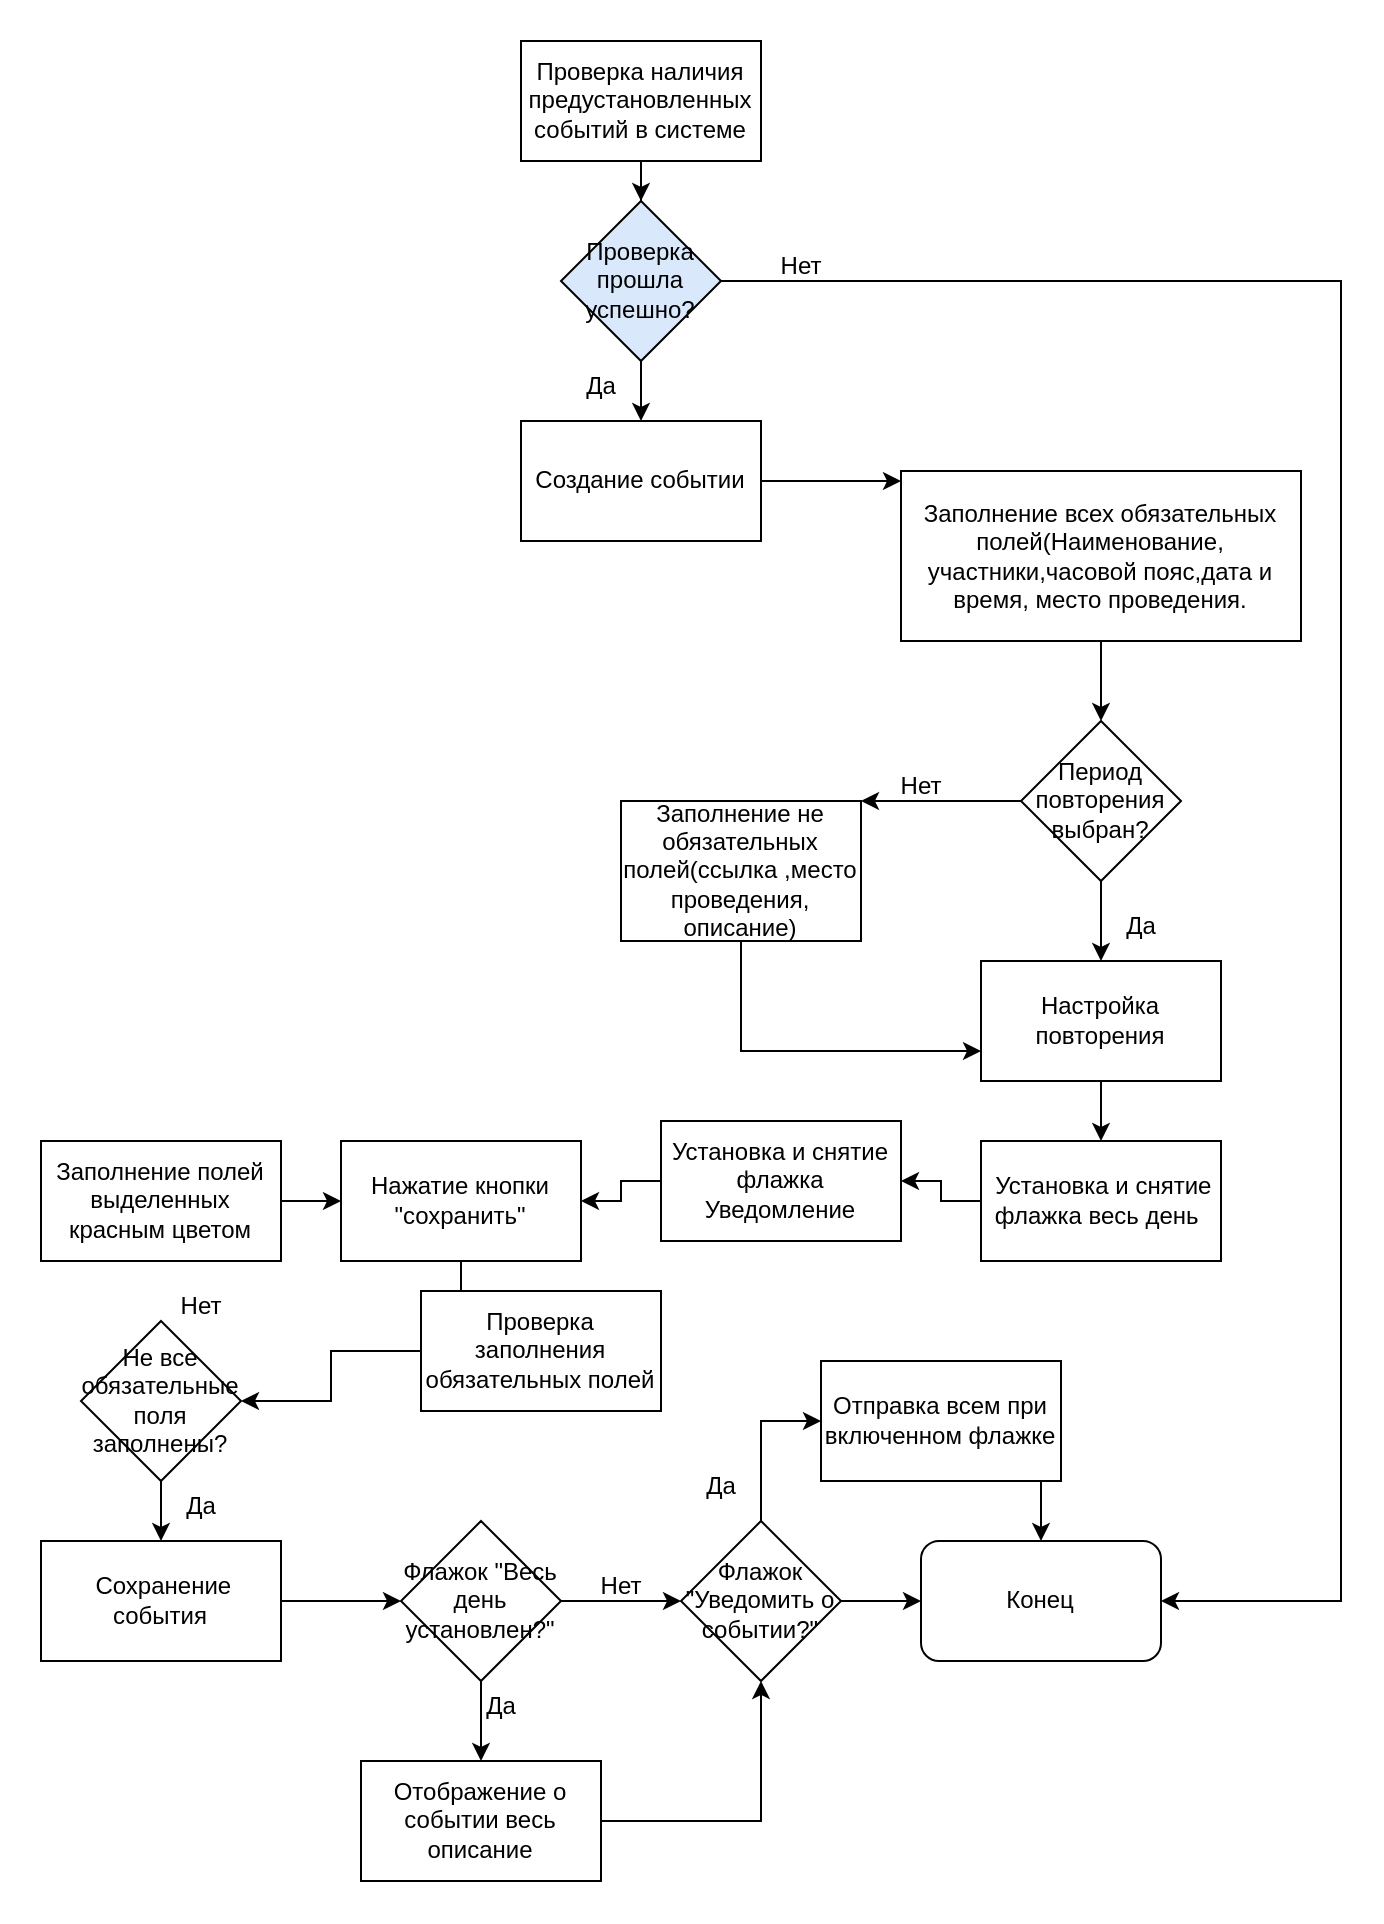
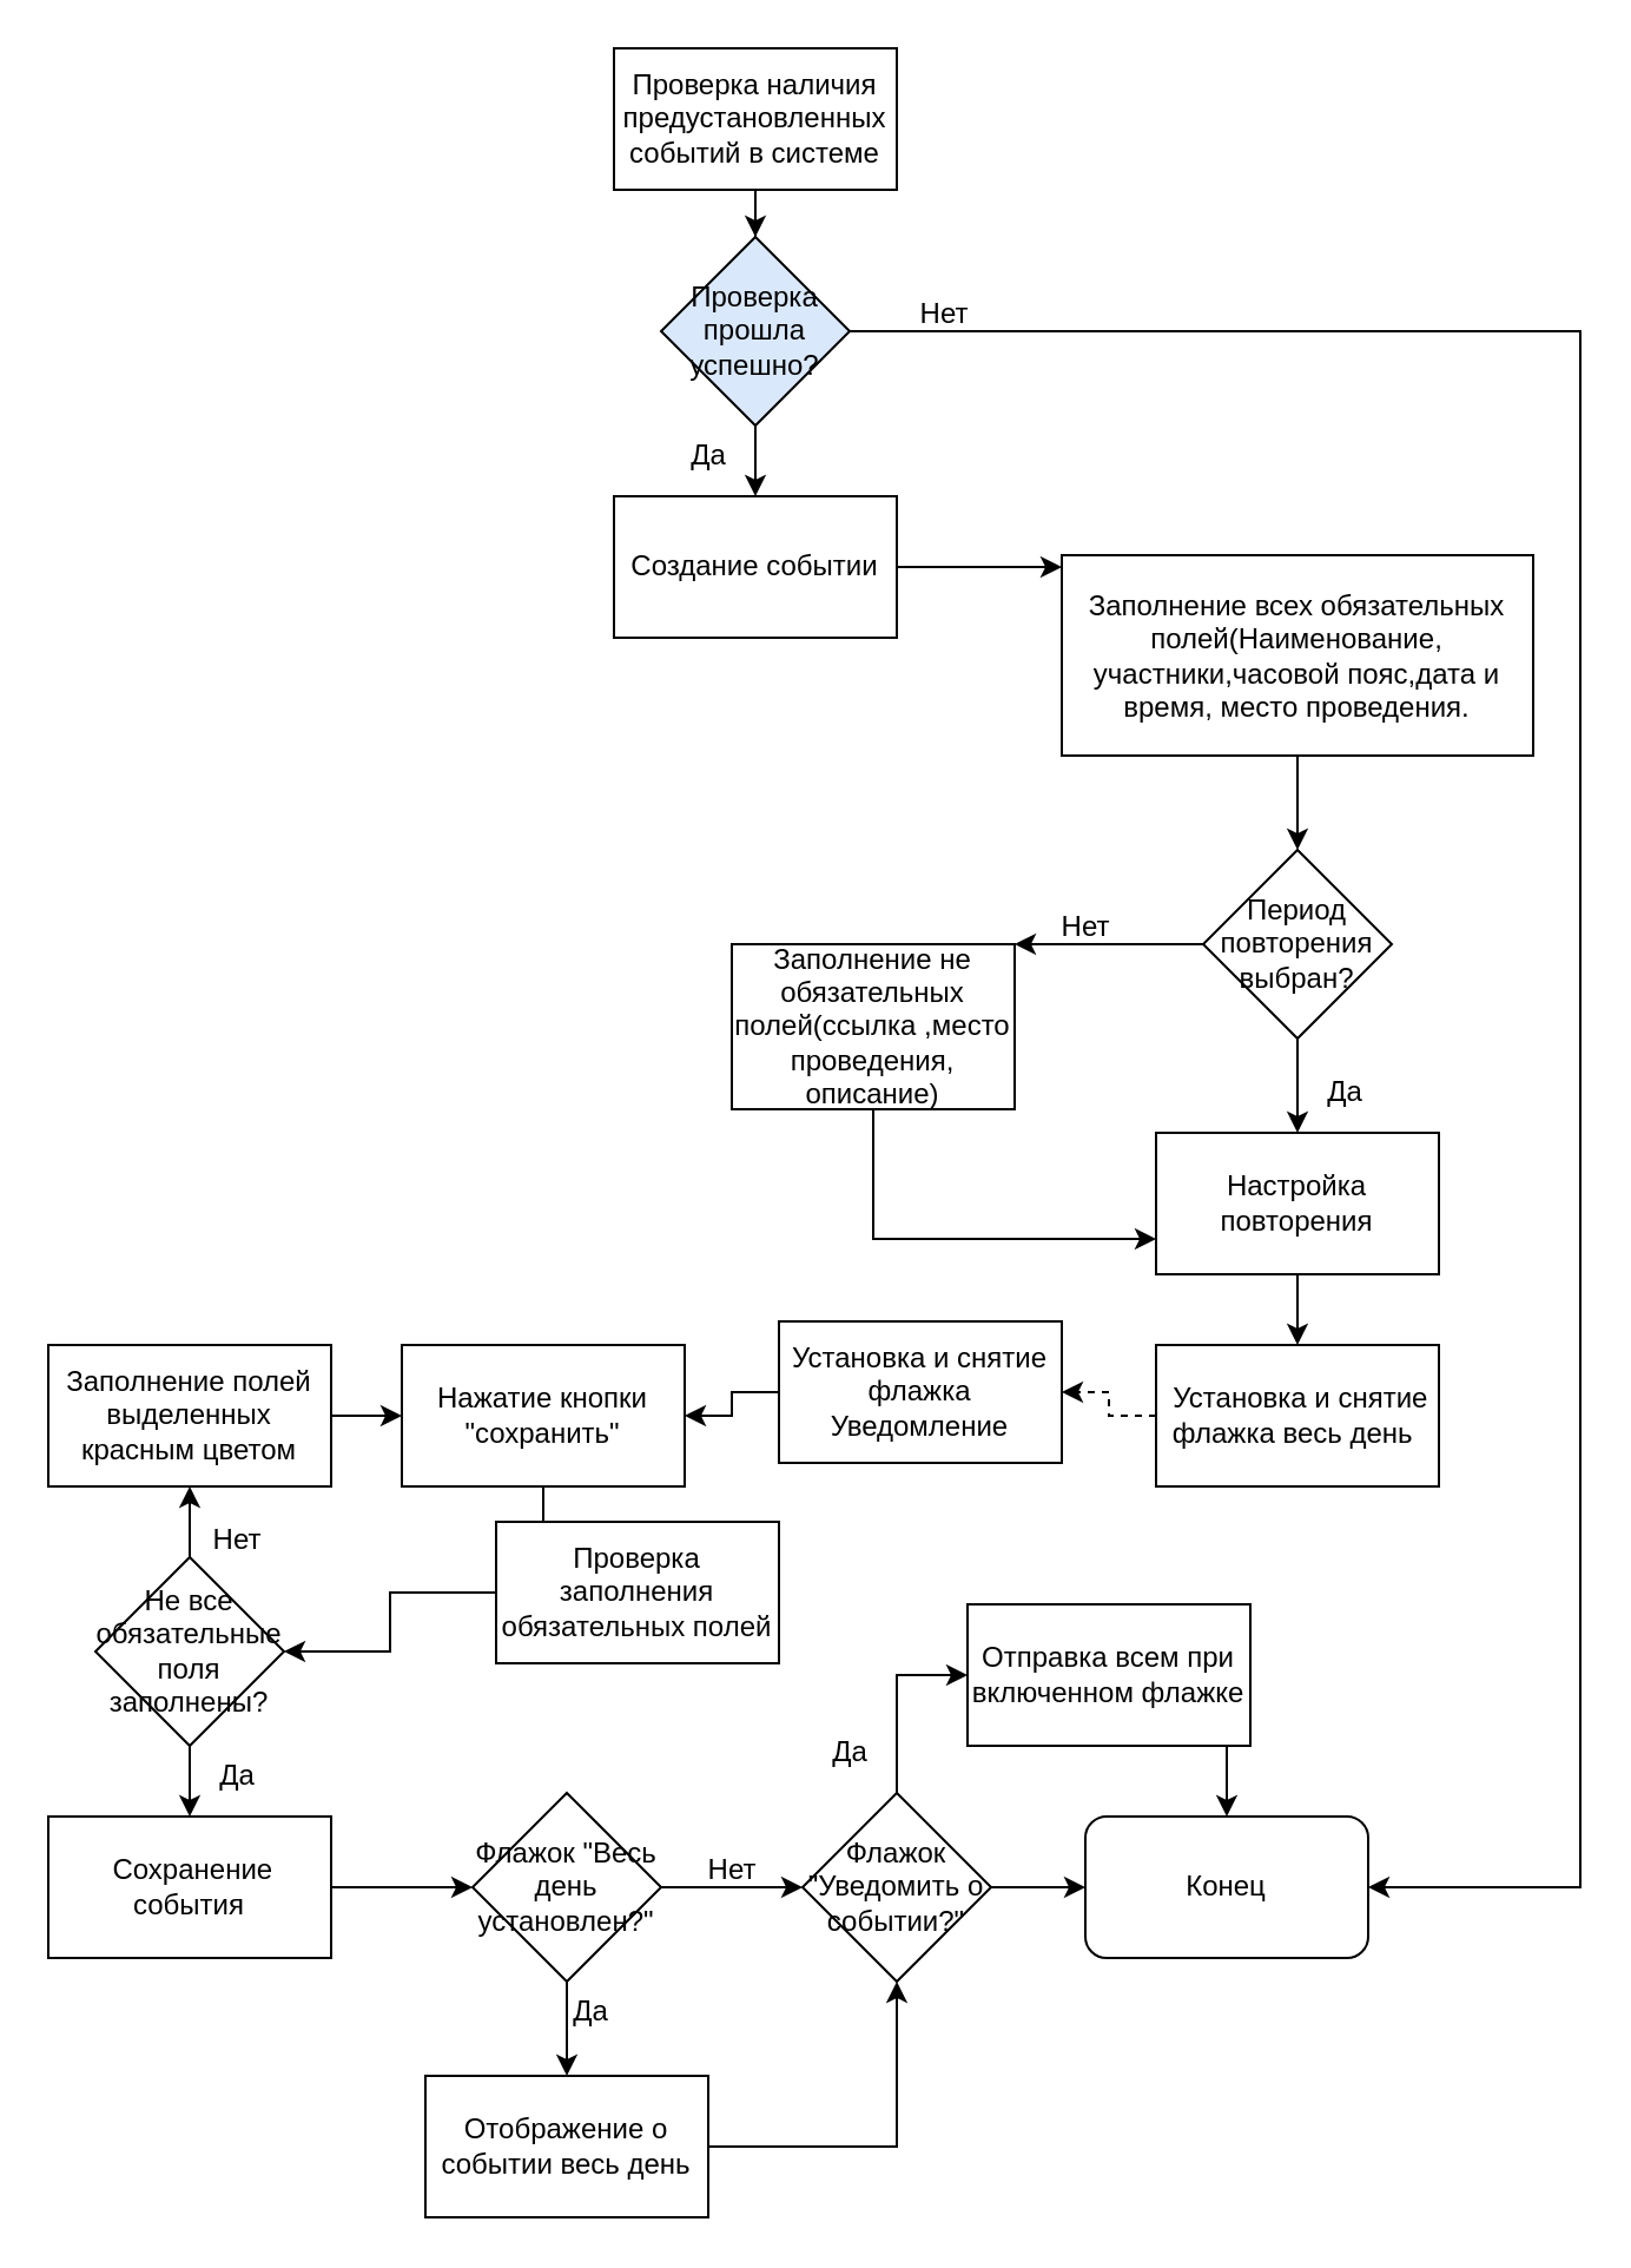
  <mxCell id="0" />
  <mxCell id="1" parent="0" />
  <mxCell id="2" value="" style="edgeStyle=orthogonalEdgeStyle;rounded=0;orthogonalLoop=1;jettySize=auto;html=1;" edge="1" parent="1" source="3" target="24"><mxGeometry relative="1" as="geometry"><Array as="points"><mxPoint x="450" y="240" /><mxPoint x="450" y="240" /></Array></mxGeometry></mxCell>
  <mxCell id="3" value="Создание событии" style="whiteSpace=wrap;html=1;" vertex="1" parent="1"><mxGeometry x="260" y="210" width="120" height="60" as="geometry" /></mxCell>
- <mxCell id="4" value="" style="edgeStyle=orthogonalEdgeStyle;rounded=0;orthogonalLoop=1;jettySize=auto;html=1;" edge="1" parent="1" source="5" target="9"><mxGeometry relative="1" as="geometry" /></mxCell>
+ <mxCell id="4" value="" style="edgeStyle=orthogonalEdgeStyle;rounded=0;orthogonalLoop=1;jettySize=auto;html=1;dashed=1;" edge="1" parent="1" source="5" target="9"><mxGeometry relative="1" as="geometry" /></mxCell>
  <mxCell id="5" value="&amp;nbsp;Установка и снятие флажка весь день&amp;nbsp;" style="whiteSpace=wrap;html=1;" vertex="1" parent="1"><mxGeometry x="490" y="570" width="120" height="60" as="geometry" /></mxCell>
  <mxCell id="6" value="" style="edgeStyle=orthogonalEdgeStyle;rounded=0;orthogonalLoop=1;jettySize=auto;html=1;" edge="1" parent="1" source="7" target="5"><mxGeometry relative="1" as="geometry" /></mxCell>
  <mxCell id="7" value="Настройка повторения" style="whiteSpace=wrap;html=1;" vertex="1" parent="1"><mxGeometry x="490" y="480" width="120" height="60" as="geometry" /></mxCell>
  <mxCell id="8" value="" style="edgeStyle=orthogonalEdgeStyle;rounded=0;orthogonalLoop=1;jettySize=auto;html=1;" edge="1" parent="1" source="9" target="33"><mxGeometry relative="1" as="geometry" /></mxCell>
  <mxCell id="9" value="Установка и снятие флажка Уведомление" style="whiteSpace=wrap;html=1;" vertex="1" parent="1"><mxGeometry x="330" y="560" width="120" height="60" as="geometry" /></mxCell>
  <mxCell id="10" value="" style="edgeStyle=orthogonalEdgeStyle;rounded=0;orthogonalLoop=1;jettySize=auto;html=1;" edge="1" parent="1" source="11" target="50"><mxGeometry relative="1" as="geometry"><Array as="points"><mxPoint x="520" y="750" /><mxPoint x="520" y="750" /></Array></mxGeometry></mxCell>
  <mxCell id="11" value="Отправка всем при включенном флажке" style="whiteSpace=wrap;html=1;" vertex="1" parent="1"><mxGeometry x="410" y="680" width="120" height="60" as="geometry" /></mxCell>
  <mxCell id="12" value="" style="edgeStyle=orthogonalEdgeStyle;rounded=0;orthogonalLoop=1;jettySize=auto;html=1;" edge="1" parent="1" source="13" target="42"><mxGeometry relative="1" as="geometry" /></mxCell>
  <mxCell id="13" value="&amp;nbsp;Сохранение события" style="whiteSpace=wrap;html=1;" vertex="1" parent="1"><mxGeometry x="20" y="770" width="120" height="60" as="geometry" /></mxCell>
+ <mxCell id="14" value="" style="edgeStyle=orthogonalEdgeStyle;rounded=0;orthogonalLoop=1;jettySize=auto;html=1;" edge="1" parent="1" source="16" target="37"><mxGeometry relative="1" as="geometry" /></mxCell>
  <mxCell id="15" value="" style="edgeStyle=orthogonalEdgeStyle;rounded=0;orthogonalLoop=1;jettySize=auto;html=1;" edge="1" parent="1" source="16" target="13"><mxGeometry relative="1" as="geometry" /></mxCell>
  <mxCell id="16" value="Не все обязательные поля заполнены?" style="rhombus;whiteSpace=wrap;html=1;" vertex="1" parent="1"><mxGeometry x="40" y="660" width="80" height="80" as="geometry" /></mxCell>
  <mxCell id="17" value="" style="edgeStyle=orthogonalEdgeStyle;rounded=0;orthogonalLoop=1;jettySize=auto;html=1;" edge="1" parent="1" source="18" target="21"><mxGeometry relative="1" as="geometry" /></mxCell>
  <mxCell id="18" value="Проверка наличия предустановленных событий в системе" style="whiteSpace=wrap;html=1;" vertex="1" parent="1"><mxGeometry x="260" y="20" width="120" height="60" as="geometry" /></mxCell>
  <mxCell id="19" value="" style="edgeStyle=orthogonalEdgeStyle;rounded=0;orthogonalLoop=1;jettySize=auto;html=1;" edge="1" parent="1" source="21" target="3"><mxGeometry relative="1" as="geometry" /></mxCell>
  <mxCell id="20" style="edgeStyle=orthogonalEdgeStyle;rounded=0;orthogonalLoop=1;jettySize=auto;html=1;entryX=1;entryY=0.5;entryDx=0;entryDy=0;" edge="1" parent="1" source="21" target="50"><mxGeometry relative="1" as="geometry"><Array as="points"><mxPoint x="670" y="140" /><mxPoint x="670" y="800" /></Array></mxGeometry></mxCell>
  <mxCell id="21" value="Проверка прошла успешно?" style="rhombus;whiteSpace=wrap;html=1;fillColor=#dae8fc;" vertex="1" parent="1"><mxGeometry x="280" y="100" width="80" height="80" as="geometry" /></mxCell>
  <mxCell id="22" value="Да" style="text;html=1;align=center;verticalAlign=middle;resizable=0;points=[];autosize=1;strokeColor=none;fillColor=none;" vertex="1" parent="1"><mxGeometry x="280" y="178" width="40" height="30" as="geometry" /></mxCell>
  <mxCell id="23" value="" style="edgeStyle=orthogonalEdgeStyle;rounded=0;orthogonalLoop=1;jettySize=auto;html=1;" edge="1" parent="1" source="24" target="27"><mxGeometry relative="1" as="geometry" /></mxCell>
  <mxCell id="24" value="Заполнение всех обязательных полей(Наименование, участники,часовой пояс,дата и время, место проведения." style="whiteSpace=wrap;html=1;" vertex="1" parent="1"><mxGeometry x="450" y="235" width="200" height="85" as="geometry" /></mxCell>
  <mxCell id="25" value="" style="edgeStyle=orthogonalEdgeStyle;rounded=0;orthogonalLoop=1;jettySize=auto;html=1;" edge="1" parent="1" source="27" target="7"><mxGeometry relative="1" as="geometry" /></mxCell>
  <mxCell id="26" value="" style="edgeStyle=orthogonalEdgeStyle;rounded=0;orthogonalLoop=1;jettySize=auto;html=1;" edge="1" parent="1" source="27" target="30"><mxGeometry relative="1" as="geometry"><Array as="points"><mxPoint x="460" y="400" /><mxPoint x="460" y="400" /></Array></mxGeometry></mxCell>
  <mxCell id="27" value="Период повторения выбран?" style="rhombus;whiteSpace=wrap;html=1;" vertex="1" parent="1"><mxGeometry x="510" y="360" width="80" height="80" as="geometry" /></mxCell>
  <mxCell id="28" value="Да" style="text;html=1;align=center;verticalAlign=middle;resizable=0;points=[];autosize=1;strokeColor=none;fillColor=none;" vertex="1" parent="1"><mxGeometry x="550" y="448" width="40" height="30" as="geometry" /></mxCell>
  <mxCell id="29" style="edgeStyle=orthogonalEdgeStyle;rounded=0;orthogonalLoop=1;jettySize=auto;html=1;entryX=0;entryY=0.75;entryDx=0;entryDy=0;" edge="1" parent="1" source="30" target="7"><mxGeometry relative="1" as="geometry"><Array as="points"><mxPoint x="370" y="525" /></Array></mxGeometry></mxCell>
  <mxCell id="30" value="Заполнение не обязательных полей(ссылка ,место проведения, описание)" style="whiteSpace=wrap;html=1;" vertex="1" parent="1"><mxGeometry x="310" y="400" width="120" height="70" as="geometry" /></mxCell>
  <mxCell id="31" value="Нет" style="text;html=1;align=center;verticalAlign=middle;resizable=0;points=[];autosize=1;strokeColor=none;fillColor=none;" vertex="1" parent="1"><mxGeometry x="440" y="378" width="40" height="30" as="geometry" /></mxCell>
  <mxCell id="32" value="" style="edgeStyle=orthogonalEdgeStyle;rounded=0;orthogonalLoop=1;jettySize=auto;html=1;" edge="1" parent="1" source="33" target="35"><mxGeometry relative="1" as="geometry" /></mxCell>
  <mxCell id="33" value="Нажатие кнопки &quot;сохранить&quot;" style="whiteSpace=wrap;html=1;" vertex="1" parent="1"><mxGeometry x="170" y="570" width="120" height="60" as="geometry" /></mxCell>
  <mxCell id="34" value="" style="edgeStyle=orthogonalEdgeStyle;rounded=0;orthogonalLoop=1;jettySize=auto;html=1;" edge="1" parent="1" source="35" target="16"><mxGeometry relative="1" as="geometry" /></mxCell>
  <mxCell id="35" value="Проверка заполнения обязательных полей" style="whiteSpace=wrap;html=1;" vertex="1" parent="1"><mxGeometry x="210" y="645" width="120" height="60" as="geometry" /></mxCell>
  <mxCell id="36" value="" style="edgeStyle=orthogonalEdgeStyle;rounded=0;orthogonalLoop=1;jettySize=auto;html=1;" edge="1" parent="1" source="37" target="33"><mxGeometry relative="1" as="geometry" /></mxCell>
  <mxCell id="37" value="Заполнение полей выделенных красным цветом" style="whiteSpace=wrap;html=1;" vertex="1" parent="1"><mxGeometry x="20" y="570" width="120" height="60" as="geometry" /></mxCell>
  <mxCell id="38" value="Нет" style="text;html=1;align=center;verticalAlign=middle;resizable=0;points=[];autosize=1;strokeColor=none;fillColor=none;" vertex="1" parent="1"><mxGeometry x="80" y="638" width="40" height="30" as="geometry" /></mxCell>
  <mxCell id="39" value="Да" style="text;html=1;align=center;verticalAlign=middle;resizable=0;points=[];autosize=1;strokeColor=none;fillColor=none;" vertex="1" parent="1"><mxGeometry x="80" y="738" width="40" height="30" as="geometry" /></mxCell>
  <mxCell id="40" value="" style="edgeStyle=orthogonalEdgeStyle;rounded=0;orthogonalLoop=1;jettySize=auto;html=1;" edge="1" parent="1" source="42" target="44"><mxGeometry relative="1" as="geometry" /></mxCell>
  <mxCell id="41" value="" style="edgeStyle=orthogonalEdgeStyle;rounded=0;orthogonalLoop=1;jettySize=auto;html=1;" edge="1" parent="1" source="42" target="48"><mxGeometry relative="1" as="geometry" /></mxCell>
  <mxCell id="42" value="Флажок &quot;Весь день установлен?&quot;" style="rhombus;whiteSpace=wrap;html=1;" vertex="1" parent="1"><mxGeometry x="200" y="760" width="80" height="80" as="geometry" /></mxCell>
  <mxCell id="43" style="edgeStyle=orthogonalEdgeStyle;rounded=0;orthogonalLoop=1;jettySize=auto;html=1;entryX=0.5;entryY=1;entryDx=0;entryDy=0;" edge="1" parent="1" source="44" target="48"><mxGeometry relative="1" as="geometry" /></mxCell>
- <mxCell id="44" value="Отображение о событии весь описание" style="whiteSpace=wrap;html=1;" vertex="1" parent="1"><mxGeometry x="180" y="880" width="120" height="60" as="geometry" /></mxCell>
+ <mxCell id="44" value="Отображение о событии весь день" style="whiteSpace=wrap;html=1;" vertex="1" parent="1"><mxGeometry x="180" y="880" width="120" height="60" as="geometry" /></mxCell>
  <mxCell id="45" value="Да" style="text;html=1;align=center;verticalAlign=middle;resizable=0;points=[];autosize=1;strokeColor=none;fillColor=none;" vertex="1" parent="1"><mxGeometry x="230" y="838" width="40" height="30" as="geometry" /></mxCell>
  <mxCell id="46" style="edgeStyle=orthogonalEdgeStyle;rounded=0;orthogonalLoop=1;jettySize=auto;html=1;entryX=0;entryY=0.5;entryDx=0;entryDy=0;" edge="1" parent="1" source="48" target="11"><mxGeometry relative="1" as="geometry" /></mxCell>
  <mxCell id="47" value="" style="edgeStyle=orthogonalEdgeStyle;rounded=0;orthogonalLoop=1;jettySize=auto;html=1;" edge="1" parent="1" source="48" target="50"><mxGeometry relative="1" as="geometry" /></mxCell>
  <mxCell id="48" value="Флажок &quot;Уведомить о событии?&quot;" style="rhombus;whiteSpace=wrap;html=1;" vertex="1" parent="1"><mxGeometry x="340" y="760" width="80" height="80" as="geometry" /></mxCell>
  <mxCell id="49" value="Нет" style="text;html=1;align=center;verticalAlign=middle;resizable=0;points=[];autosize=1;strokeColor=none;fillColor=none;" vertex="1" parent="1"><mxGeometry x="290" y="778" width="40" height="30" as="geometry" /></mxCell>
  <mxCell id="50" value="Конец" style="rounded=1;whiteSpace=wrap;html=1;" vertex="1" parent="1"><mxGeometry x="460" y="770" width="120" height="60" as="geometry" /></mxCell>
  <mxCell id="51" value="Да" style="text;html=1;align=center;verticalAlign=middle;resizable=0;points=[];autosize=1;strokeColor=none;fillColor=none;" vertex="1" parent="1"><mxGeometry x="340" y="728" width="40" height="30" as="geometry" /></mxCell>
  <mxCell id="52" value="Нет" style="text;html=1;align=center;verticalAlign=middle;resizable=0;points=[];autosize=1;strokeColor=none;fillColor=none;" vertex="1" parent="1"><mxGeometry x="380" y="118" width="40" height="30" as="geometry" /></mxCell>
